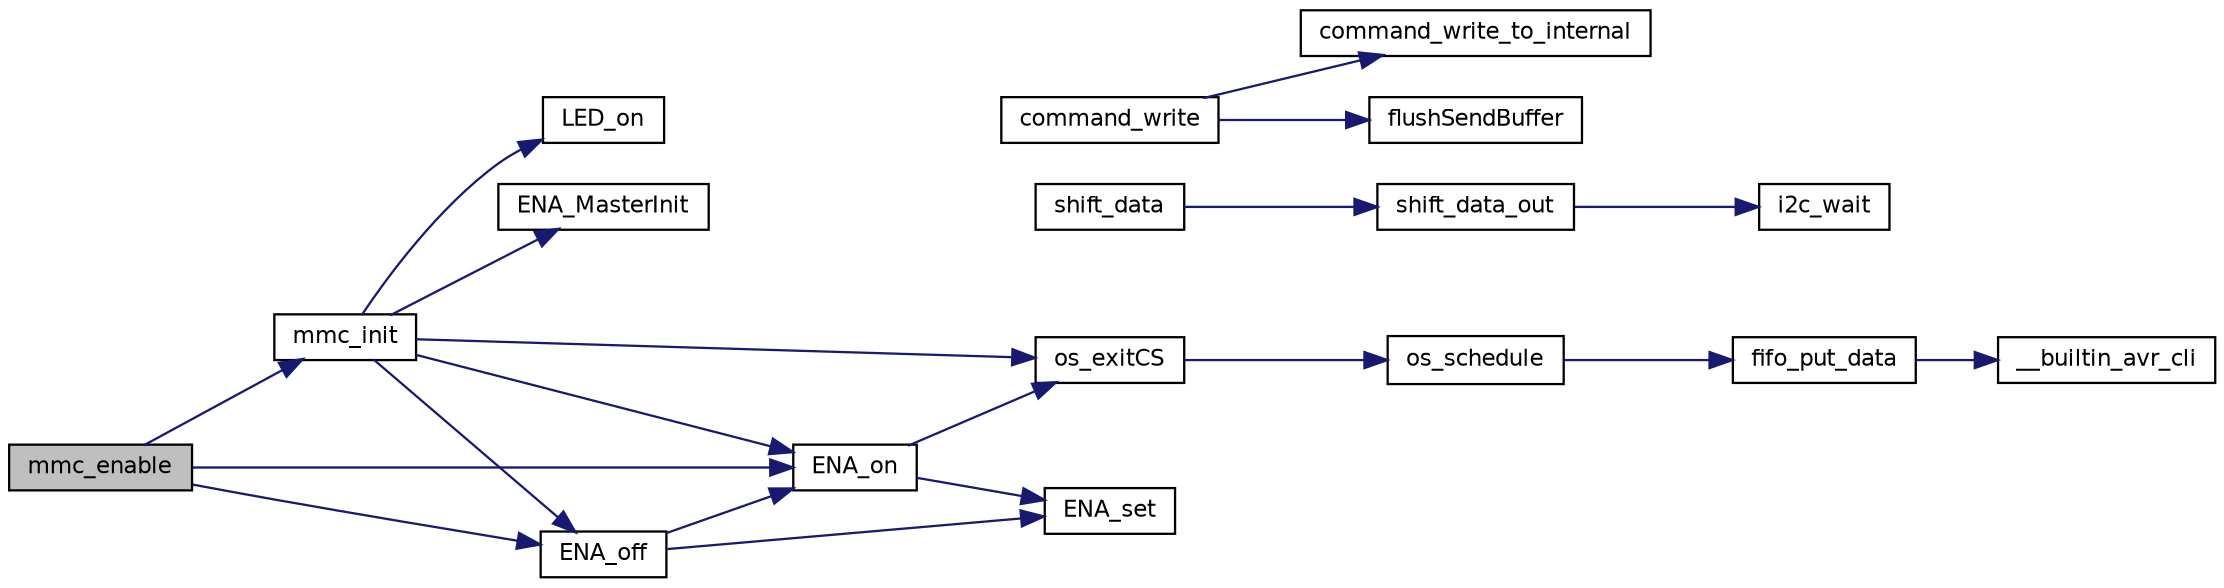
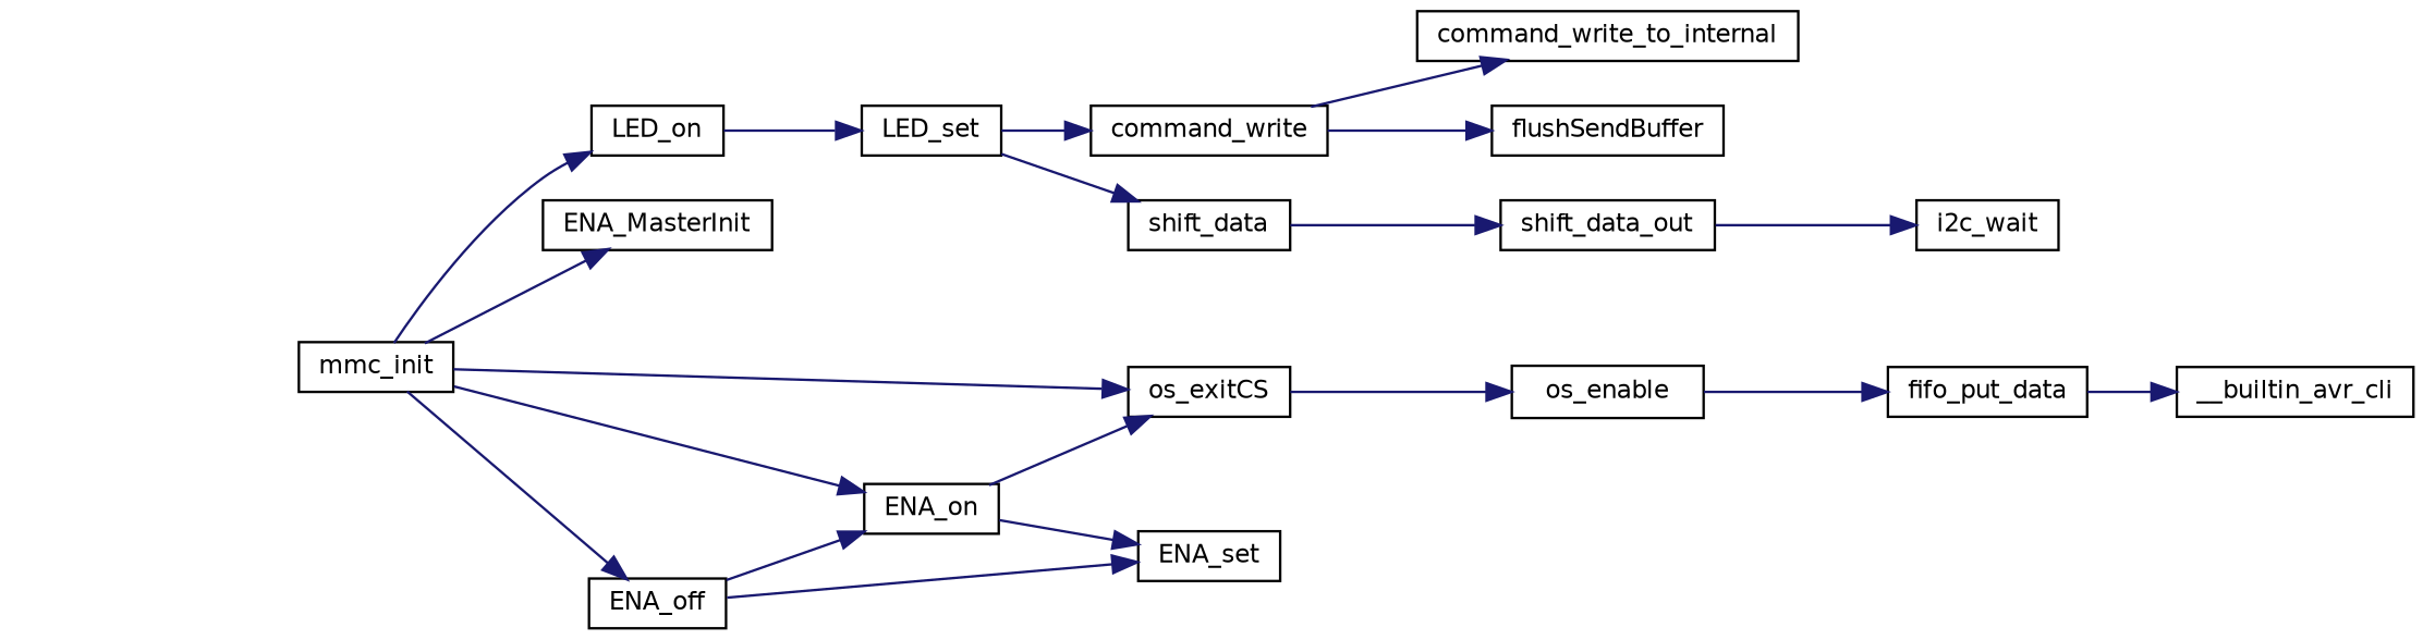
  digraph {
    rankdir=LR
    node [color=black fillcolor=white fontname=Helvetica fontsize=10 shape=record style=filled]
    edge [color=midnightblue fontname=Helvetica fontsize=10 labelfontname=Helvetica labelfontsize=10 style=solid]
-   n1 [fillcolor=grey75 fontcolor=black height=0.2 label=mmc_enable width=0.4]
    n2 [height=0.2 label=mmc_init width=0.4]
    n3 [height=0.2 label=ENA_on width=0.4]
    n4 [height=0.2 label=ENA_off width=0.4]
    n5 [height=0.2 label=ENA_MasterInit width=0.4]
    n6 [height=0.2 label=LED_on width=0.4]
    n7 [height=0.2 label=os_exitCS width=0.4]
    n8 [height=0.2 label=ENA_set width=0.4]
-   n10 [height=0.2 label=os_schedule width=0.4]
+   n9 [height=0.2 label=LED_set width=0.4]
+   n10 [height=0.2 label=os_enable width=0.4]
    n11 [height=0.2 label=shift_data width=0.4]
    n12 [height=0.2 label=shift_data_out width=0.4]
    n13 [height=0.2 label=i2c_wait width=0.4]
    n14 [height=0.2 label=command_write width=0.4]
    n15 [height=0.2 label=command_write_to_internal width=0.4]
    n16 [height=0.2 label=flushSendBuffer width=0.4]
    n17 [height=0.2 label=fifo_put_data width=0.4]
    n18 [height=0.2 label=__builtin_avr_cli width=0.4]
-   n1 -> n2
-   n1 -> n3
-   n1 -> n4
    n2 -> n3
    n2 -> n4
    n2 -> n5
    n2 -> n6
    n2 -> n7
    n3 -> n7
    n3 -> n8
    n4 -> n3
    n4 -> n8
+   n6 -> n9
    n7 -> n10
+   n9 -> n11
+   n9 -> n14
    n10 -> n17
    n11 -> n12
    n12 -> n13
    n14 -> n15
    n14 -> n16
    n17 -> n18
  }
